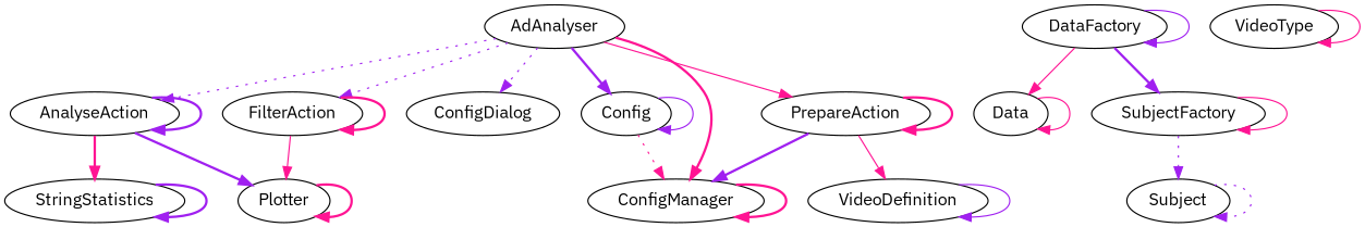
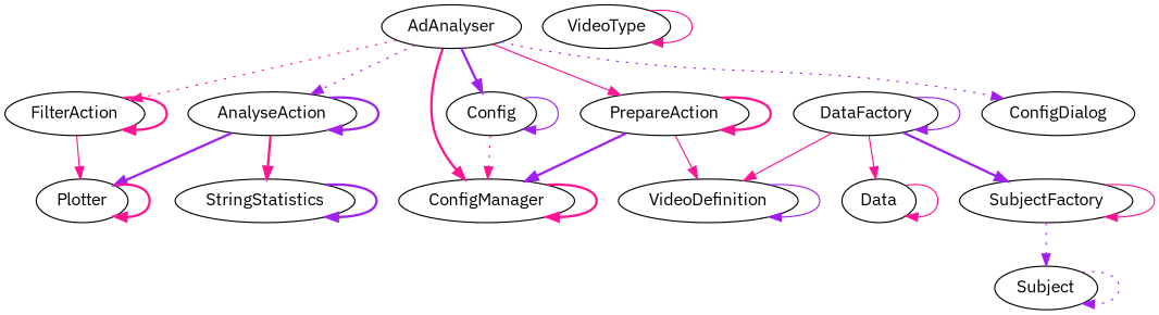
  digraph {
    fontname="IBM Plex Sans"
    node [fontname="IBM Plex Sans"]
    edge [color=deeppink fontname="IBM Plex Sans" style=bold]
    AdAnalyser
    AnalyseAction
    Config
    ConfigDialog
    ConfigManager
    FilterAction
    PrepareAction
    Plotter
    StringStatistics
    VideoDefinition
    DataFactory
    Data
    SubjectFactory
    Subject
    VideoType
    AdAnalyser -> AnalyseAction [color=purple style=dotted]
    AdAnalyser -> Config [color=purple]
    AdAnalyser -> ConfigDialog [color=purple style=dotted]
    AdAnalyser -> ConfigManager
-   AdAnalyser -> FilterAction [color=purple style=dotted]
+   AdAnalyser -> FilterAction [style=dotted]
    AdAnalyser -> PrepareAction [style=solid]
    AnalyseAction -> AnalyseAction [color=purple]
    AnalyseAction -> Plotter [color=purple]
    AnalyseAction -> StringStatistics
    Config -> Config [color=purple style=solid]
    Config -> ConfigManager [style=dotted]
    ConfigManager -> ConfigManager
    FilterAction -> FilterAction
    FilterAction -> Plotter [style=solid]
    PrepareAction -> ConfigManager [color=purple]
    PrepareAction -> PrepareAction
    PrepareAction -> VideoDefinition [style=solid]
    Plotter -> Plotter
    StringStatistics -> StringStatistics [color=purple]
    VideoDefinition -> VideoDefinition [color=purple style=solid]
+   DataFactory -> VideoDefinition [style=solid]
    DataFactory -> DataFactory [color=purple style=solid]
    DataFactory -> Data [style=solid]
    DataFactory -> SubjectFactory [color=purple]
    Data -> Data [style=solid]
    SubjectFactory -> SubjectFactory [style=solid]
    SubjectFactory -> Subject [color=purple style=dotted]
    Subject -> Subject [color=purple style=dotted]
    VideoType -> VideoType [style=solid]
  }
